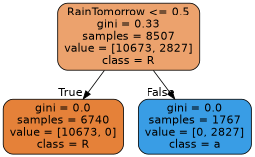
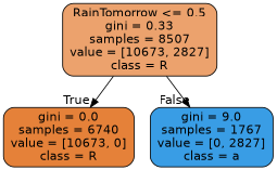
  digraph {
    node [color=black fontname=helvetica shape=box style="filled, rounded"]
    edge [fontname=helvetica labeldistance=2.5]
    n1 [fillcolor="#eca26d" label="RainTomorrow <= 0.5\ngini = 0.33\nsamples = 8507\nvalue = [10673, 2827]\nclass = R"]
    n2 [fillcolor="#e58139" label="gini = 0.0\nsamples = 6740\nvalue = [10673, 0]\nclass = R"]
-   n3 [fillcolor="#399de5" label="gini = 0.0\nsamples = 1767\nvalue = [0, 2827]\nclass = a"]
+   n3 [fillcolor="#399de5" label="gini = 9.0\nsamples = 1767\nvalue = [0, 2827]\nclass = a"]
    n1 -> n2 [headlabel=True labelangle=45]
    n1 -> n3 [headlabel=False labelangle=-45]
  }
